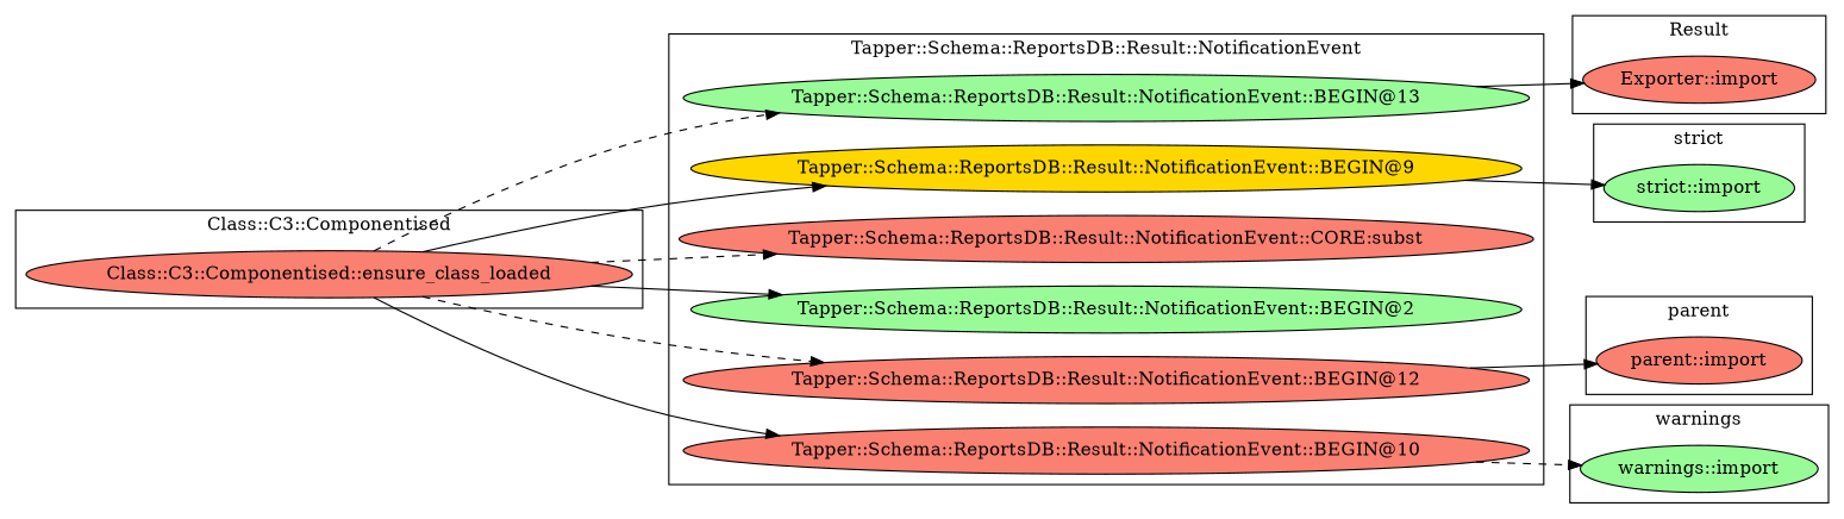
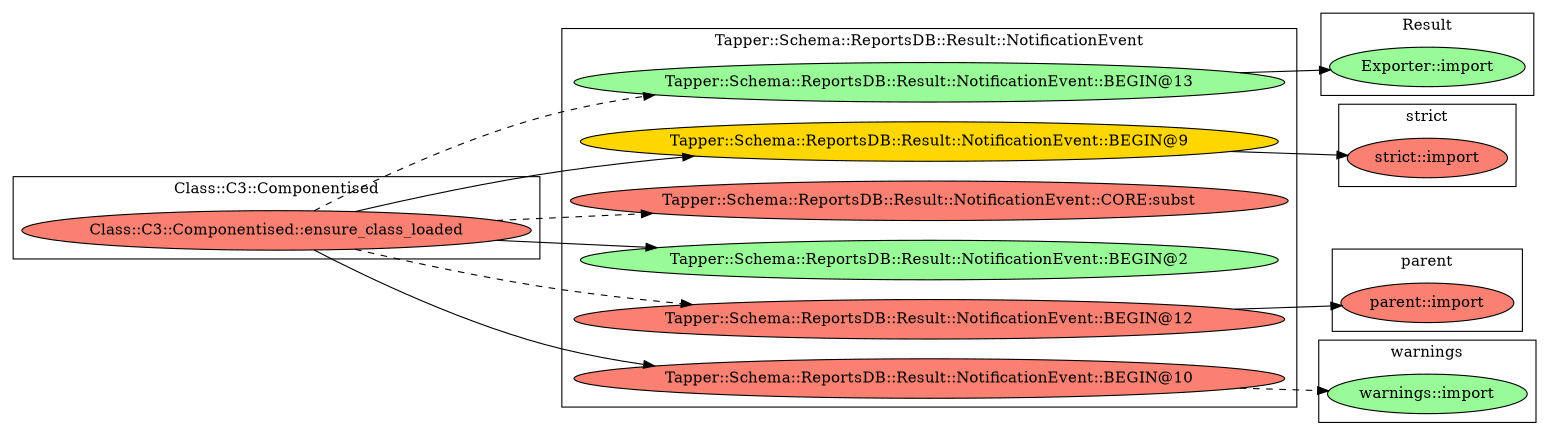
  digraph {
    rankdir=LR
    node [fillcolor=palegreen style=filled]
    edge [style=solid]
-   "Exporter::import" [fillcolor=salmon]
+   "Exporter::import"
    "parent::import" [fillcolor=salmon]
    "Class::C3::Componentised::ensure_class_loaded" [fillcolor=salmon]
    "warnings::import"
    "Tapper::Schema::ReportsDB::Result::NotificationEvent::BEGIN@13"
    "Tapper::Schema::ReportsDB::Result::NotificationEvent::BEGIN@9" [fillcolor=gold]
    "Tapper::Schema::ReportsDB::Result::NotificationEvent::CORE:subst" [fillcolor=salmon]
    "Tapper::Schema::ReportsDB::Result::NotificationEvent::BEGIN@2"
    "Tapper::Schema::ReportsDB::Result::NotificationEvent::BEGIN@12" [fillcolor=salmon]
    "Tapper::Schema::ReportsDB::Result::NotificationEvent::BEGIN@10" [fillcolor=salmon]
-   "strict::import"
+   "strict::import" [fillcolor=salmon]
    subgraph cluster_1 {
      label=Result
      "Exporter::import"
    }
    subgraph cluster_2 {
      label=parent
      "parent::import"
    }
    subgraph cluster_3 {
      label="Class::C3::Componentised"
      "Class::C3::Componentised::ensure_class_loaded"
    }
    subgraph cluster_4 {
      label=warnings
      "warnings::import"
    }
    subgraph cluster_5 {
      label="Tapper::Schema::ReportsDB::Result::NotificationEvent"
      "Tapper::Schema::ReportsDB::Result::NotificationEvent::BEGIN@13"
      "Tapper::Schema::ReportsDB::Result::NotificationEvent::BEGIN@9"
      "Tapper::Schema::ReportsDB::Result::NotificationEvent::CORE:subst"
      "Tapper::Schema::ReportsDB::Result::NotificationEvent::BEGIN@2"
      "Tapper::Schema::ReportsDB::Result::NotificationEvent::BEGIN@12"
      "Tapper::Schema::ReportsDB::Result::NotificationEvent::BEGIN@10"
    }
    subgraph cluster_6 {
      label="strict"
      "strict::import"
    }
    "Class::C3::Componentised::ensure_class_loaded" -> "Tapper::Schema::ReportsDB::Result::NotificationEvent::BEGIN@13" [style=dashed]
    "Class::C3::Componentised::ensure_class_loaded" -> "Tapper::Schema::ReportsDB::Result::NotificationEvent::BEGIN@9"
    "Class::C3::Componentised::ensure_class_loaded" -> "Tapper::Schema::ReportsDB::Result::NotificationEvent::CORE:subst" [style=dashed]
    "Class::C3::Componentised::ensure_class_loaded" -> "Tapper::Schema::ReportsDB::Result::NotificationEvent::BEGIN@2"
    "Class::C3::Componentised::ensure_class_loaded" -> "Tapper::Schema::ReportsDB::Result::NotificationEvent::BEGIN@12" [style=dashed]
    "Class::C3::Componentised::ensure_class_loaded" -> "Tapper::Schema::ReportsDB::Result::NotificationEvent::BEGIN@10"
    "Tapper::Schema::ReportsDB::Result::NotificationEvent::BEGIN@13" -> "Exporter::import"
    "Tapper::Schema::ReportsDB::Result::NotificationEvent::BEGIN@9" -> "strict::import"
    "Tapper::Schema::ReportsDB::Result::NotificationEvent::BEGIN@12" -> "parent::import"
    "Tapper::Schema::ReportsDB::Result::NotificationEvent::BEGIN@10" -> "warnings::import" [style=dashed]
  }
